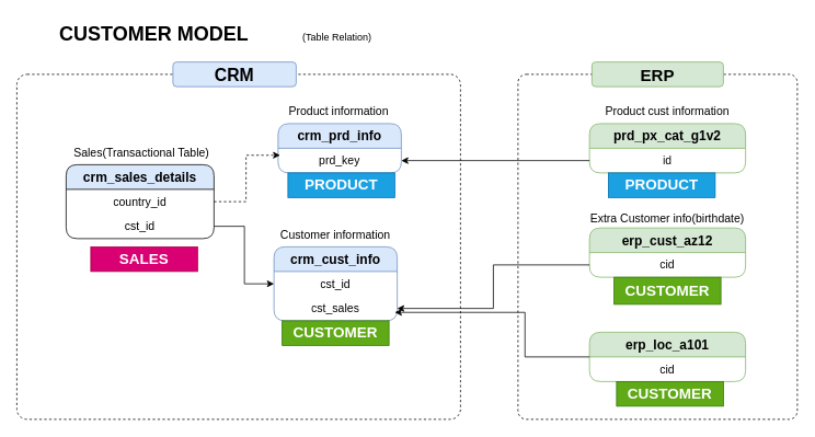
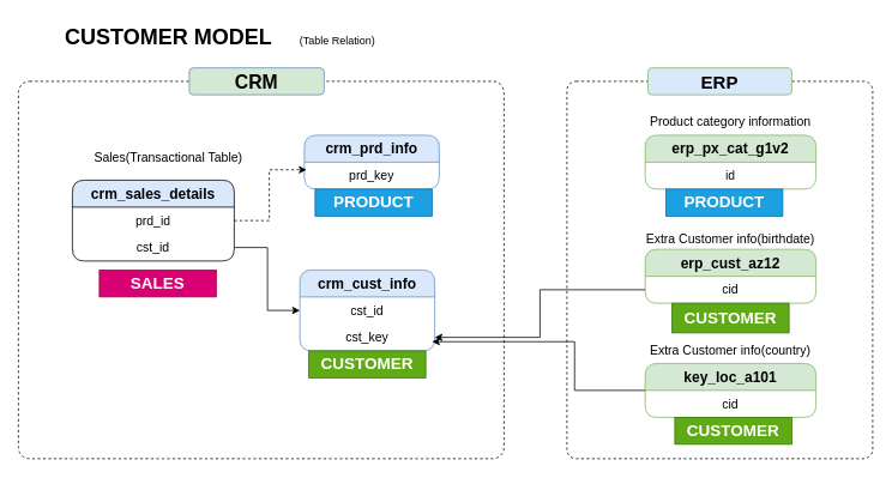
  <mxCell id="0" />
  <mxCell id="1" parent="0" />
  <mxCell id="2" value="" style="rounded=1;whiteSpace=wrap;html=1;arcSize=3;fillColor=none;dashed=1;" parent="1" vertex="1"><mxGeometry x="630" y="90" width="340" height="420" as="geometry" /></mxCell>
  <mxCell id="3" value="&lt;h1 style=&quot;margin-top: 0px;&quot;&gt;CUSTOMER MODEL&lt;/h1&gt;" style="text;html=1;whiteSpace=wrap;overflow=hidden;rounded=0;" parent="1" vertex="1"><mxGeometry x="70" y="20" width="260" height="40" as="geometry" /></mxCell>
- <mxCell id="4" value="(Table Relation)" style="text;html=1;align=center;verticalAlign=middle;whiteSpace=wrap;rounded=0;" parent="1" vertex="1"><mxGeometry x="365" y="30" width="90" height="30" as="geometry" /></mxCell>
+ <mxCell id="4" value="(Table Relation)" style="text;html=1;align=center;verticalAlign=middle;whiteSpace=wrap;rounded=0;" parent="1" vertex="1"><mxGeometry x="330" y="30" width="90" height="30" as="geometry" /></mxCell>
  <mxCell id="5" value="&lt;font style=&quot;font-size: 16px;&quot;&gt;&lt;b&gt;crm_cust_info&lt;/b&gt;&lt;/font&gt;" style="swimlane;fontStyle=0;childLayout=stackLayout;horizontal=1;startSize=30;horizontalStack=0;resizeParent=1;resizeParentMax=0;resizeLast=0;collapsible=1;marginBottom=0;whiteSpace=wrap;html=1;rounded=1;swimlaneLine=1;glass=0;fillColor=#dae8fc;strokeColor=#6c8ebf;" parent="1" vertex="1"><mxGeometry x="333" y="300" width="150" height="90" as="geometry" /></mxCell>
  <mxCell id="6" value="&lt;font style=&quot;font-size: 14px;&quot;&gt;cst_id&lt;/font&gt;" style="text;align=center;verticalAlign=middle;spacingLeft=4;spacingRight=4;overflow=hidden;points=[[0,0.5],[1,0.5]];portConstraint=eastwest;rotatable=0;whiteSpace=wrap;html=1;" parent="5" vertex="1"><mxGeometry y="30" width="150" height="30" as="geometry" /></mxCell>
- <mxCell id="7" value="&lt;font style=&quot;font-size: 14px;&quot;&gt;cst_sales&lt;/font&gt;" style="text;align=center;verticalAlign=middle;spacingLeft=4;spacingRight=4;overflow=hidden;points=[[0,0.5],[1,0.5]];portConstraint=eastwest;rotatable=0;whiteSpace=wrap;html=1;" parent="5" vertex="1"><mxGeometry y="60" width="150" height="30" as="geometry" /></mxCell>
- <mxCell id="8" value="&lt;font style=&quot;font-size: 14px;&quot;&gt;Customer information&lt;/font&gt;" style="text;html=1;align=center;verticalAlign=middle;whiteSpace=wrap;rounded=0;" parent="1" vertex="1"><mxGeometry x="338" y="270" width="140" height="30" as="geometry" /></mxCell>
+ <mxCell id="7" value="&lt;font style=&quot;font-size: 14px;&quot;&gt;cst_key&lt;/font&gt;" style="text;align=center;verticalAlign=middle;spacingLeft=4;spacingRight=4;overflow=hidden;points=[[0,0.5],[1,0.5]];portConstraint=eastwest;rotatable=0;whiteSpace=wrap;html=1;" parent="5" vertex="1"><mxGeometry y="60" width="150" height="30" as="geometry" /></mxCell>
  <mxCell id="9" value="&lt;font style=&quot;font-size: 16px;&quot;&gt;&lt;b&gt;crm_prd_info&lt;/b&gt;&lt;/font&gt;" style="swimlane;fontStyle=0;childLayout=stackLayout;horizontal=1;startSize=30;horizontalStack=0;resizeParent=1;resizeParentMax=0;resizeLast=0;collapsible=1;marginBottom=0;whiteSpace=wrap;html=1;rounded=1;swimlaneLine=1;glass=0;fillColor=#dae8fc;strokeColor=#6c8ebf;" parent="1" vertex="1"><mxGeometry x="338" y="150" width="150" height="60" as="geometry" /></mxCell>
  <mxCell id="10" value="&lt;font style=&quot;font-size: 14px;&quot;&gt;prd&lt;/font&gt;&lt;span style=&quot;font-size: 14px; background-color: transparent; color: light-dark(rgb(0, 0, 0), rgb(255, 255, 255));&quot;&gt;_key&lt;/span&gt;" style="text;align=center;verticalAlign=middle;spacingLeft=4;spacingRight=4;overflow=hidden;points=[[0,0.5],[1,0.5]];portConstraint=eastwest;rotatable=0;whiteSpace=wrap;html=1;" parent="9" vertex="1"><mxGeometry y="30" width="150" height="30" as="geometry" /></mxCell>
- <mxCell id="11" value="&lt;font style=&quot;font-size: 14px;&quot;&gt;Product information&lt;/font&gt;" style="text;html=1;align=center;verticalAlign=middle;whiteSpace=wrap;rounded=0;" parent="1" vertex="1"><mxGeometry x="342" y="120" width="140" height="30" as="geometry" /></mxCell>
  <mxCell id="12" value="&lt;font style=&quot;font-size: 16px;&quot;&gt;&lt;b&gt;crm_sales_details&lt;/b&gt;&lt;/font&gt;" style="swimlane;fontStyle=0;childLayout=stackLayout;horizontal=1;startSize=30;horizontalStack=0;resizeParent=1;resizeParentMax=0;resizeLast=0;collapsible=1;marginBottom=0;whiteSpace=wrap;html=1;rounded=1;swimlaneLine=1;glass=0;fillColor=#dae8fc;strokeColor=default;" parent="1" vertex="1"><mxGeometry x="80" y="200" width="180" height="90" as="geometry" /></mxCell>
- <mxCell id="13" value="&lt;font style=&quot;font-size: 14px;&quot;&gt;country&lt;/font&gt;&lt;span style=&quot;font-size: 14px; background-color: transparent; color: light-dark(rgb(0, 0, 0), rgb(255, 255, 255));&quot;&gt;_id&lt;/span&gt;" style="text;align=center;verticalAlign=middle;spacingLeft=4;spacingRight=4;overflow=hidden;points=[[0,0.5],[1,0.5]];portConstraint=eastwest;rotatable=0;whiteSpace=wrap;html=1;strokeColor=none;rounded=1;fillColor=none;" parent="12" vertex="1"><mxGeometry y="30" width="180" height="30" as="geometry" /></mxCell>
+ <mxCell id="13" value="&lt;font style=&quot;font-size: 14px;&quot;&gt;prd&lt;/font&gt;&lt;span style=&quot;font-size: 14px; background-color: transparent; color: light-dark(rgb(0, 0, 0), rgb(255, 255, 255));&quot;&gt;_id&lt;/span&gt;" style="text;align=center;verticalAlign=middle;spacingLeft=4;spacingRight=4;overflow=hidden;points=[[0,0.5],[1,0.5]];portConstraint=eastwest;rotatable=0;whiteSpace=wrap;html=1;strokeColor=none;rounded=1;fillColor=none;" parent="12" vertex="1"><mxGeometry y="30" width="180" height="30" as="geometry" /></mxCell>
  <mxCell id="14" value="&lt;font style=&quot;font-size: 14px;&quot;&gt;cst_id&lt;/font&gt;" style="text;align=center;verticalAlign=middle;spacingLeft=4;spacingRight=4;overflow=hidden;points=[[0,0.5],[1,0.5]];portConstraint=eastwest;rotatable=0;whiteSpace=wrap;html=1;strokeColor=none;rounded=1;" parent="12" vertex="1"><mxGeometry y="60" width="180" height="30" as="geometry" /></mxCell>
- <mxCell id="15" value="&lt;font style=&quot;font-size: 14px;&quot;&gt;Sales(Transactional Table)&lt;/font&gt;" style="text;html=1;align=center;verticalAlign=middle;whiteSpace=wrap;rounded=0;" parent="1" vertex="1"><mxGeometry x="84" y="170" width="176" height="30" as="geometry" /></mxCell>
+ <mxCell id="15" value="&lt;font style=&quot;font-size: 14px;&quot;&gt;Sales(Transactional Table)&lt;/font&gt;" style="text;html=1;align=center;verticalAlign=middle;whiteSpace=wrap;rounded=0;" parent="1" vertex="1"><mxGeometry x="99" y="160" width="176" height="30" as="geometry" /></mxCell>
  <mxCell id="16" style="edgeStyle=orthogonalEdgeStyle;rounded=0;orthogonalLoop=1;jettySize=auto;html=1;" parent="1" source="14" target="6" edge="1"><mxGeometry relative="1" as="geometry"><Array as="points"><mxPoint x="297" y="275" /><mxPoint x="297" y="345" /></Array></mxGeometry></mxCell>
  <mxCell id="17" value="&lt;font style=&quot;font-size: 16px;&quot;&gt;&lt;b&gt;erp_cust_az12&lt;/b&gt;&lt;/font&gt;" style="swimlane;fontStyle=0;childLayout=stackLayout;horizontal=1;startSize=30;horizontalStack=0;resizeParent=1;resizeParentMax=0;resizeLast=0;collapsible=1;marginBottom=0;whiteSpace=wrap;html=1;rounded=1;swimlaneLine=1;glass=0;fillColor=#d5e8d4;strokeColor=#82b366;" parent="1" vertex="1"><mxGeometry x="717" y="277" width="190" height="60" as="geometry" /></mxCell>
  <mxCell id="18" value="&lt;span style=&quot;font-size: 14px;&quot;&gt;cid&lt;/span&gt;" style="text;align=center;verticalAlign=middle;spacingLeft=4;spacingRight=4;overflow=hidden;points=[[0,0.5],[1,0.5]];portConstraint=eastwest;rotatable=0;whiteSpace=wrap;html=1;" parent="17" vertex="1"><mxGeometry y="30" width="190" height="30" as="geometry" /></mxCell>
  <mxCell id="19" value="&lt;font style=&quot;font-size: 14px;&quot;&gt;Extra Customer info(birthdate)&lt;/font&gt;" style="text;html=1;align=center;verticalAlign=middle;whiteSpace=wrap;rounded=0;" parent="1" vertex="1"><mxGeometry x="714" y="250" width="196" height="30" as="geometry" /></mxCell>
  <mxCell id="20" style="edgeStyle=orthogonalEdgeStyle;rounded=0;orthogonalLoop=1;jettySize=auto;html=1;entryX=1;entryY=0.5;entryDx=0;entryDy=0;" parent="1" source="18" target="7" edge="1"><mxGeometry relative="1" as="geometry"><Array as="points"><mxPoint x="600" y="322" /><mxPoint x="600" y="375" /></Array></mxGeometry></mxCell>
- <mxCell id="21" value="&lt;font style=&quot;font-size: 16px;&quot;&gt;&lt;b&gt;erp_loc_a101&lt;/b&gt;&lt;/font&gt;" style="swimlane;fontStyle=0;childLayout=stackLayout;horizontal=1;startSize=30;horizontalStack=0;resizeParent=1;resizeParentMax=0;resizeLast=0;collapsible=1;marginBottom=0;whiteSpace=wrap;html=1;rounded=1;swimlaneLine=1;glass=0;fillColor=#d5e8d4;strokeColor=#82b366;" parent="1" vertex="1"><mxGeometry x="717" y="404" width="190" height="60" as="geometry" /></mxCell>
+ <mxCell id="21" value="&lt;font style=&quot;font-size: 16px;&quot;&gt;&lt;b&gt;key_loc_a101&lt;/b&gt;&lt;/font&gt;" style="swimlane;fontStyle=0;childLayout=stackLayout;horizontal=1;startSize=30;horizontalStack=0;resizeParent=1;resizeParentMax=0;resizeLast=0;collapsible=1;marginBottom=0;whiteSpace=wrap;html=1;rounded=1;swimlaneLine=1;glass=0;fillColor=#d5e8d4;strokeColor=#82b366;" parent="1" vertex="1"><mxGeometry x="717" y="404" width="190" height="60" as="geometry" /></mxCell>
  <mxCell id="22" value="&lt;span style=&quot;font-size: 14px;&quot;&gt;cid&lt;/span&gt;" style="text;align=center;verticalAlign=middle;spacingLeft=4;spacingRight=4;overflow=hidden;points=[[0,0.5],[1,0.5]];portConstraint=eastwest;rotatable=0;whiteSpace=wrap;html=1;" parent="21" vertex="1"><mxGeometry y="30" width="190" height="30" as="geometry" /></mxCell>
- <mxCell id="24" value="&lt;font style=&quot;font-size: 16px;&quot;&gt;&lt;b&gt;prd_px_cat_g1v2&lt;/b&gt;&lt;/font&gt;" style="swimlane;fontStyle=0;childLayout=stackLayout;horizontal=1;startSize=30;horizontalStack=0;resizeParent=1;resizeParentMax=0;resizeLast=0;collapsible=1;marginBottom=0;whiteSpace=wrap;html=1;rounded=1;swimlaneLine=1;glass=0;fillColor=#d5e8d4;strokeColor=#82b366;" parent="1" vertex="1"><mxGeometry x="717" y="150" width="190" height="60" as="geometry" /></mxCell>
+ <mxCell id="23" value="&lt;font style=&quot;font-size: 14px;&quot;&gt;Extra Customer info(country)&lt;/font&gt;" style="text;html=1;align=center;verticalAlign=middle;whiteSpace=wrap;rounded=0;" parent="1" vertex="1"><mxGeometry x="714" y="374" width="196" height="30" as="geometry" /></mxCell>
+ <mxCell id="24" value="&lt;font style=&quot;font-size: 16px;&quot;&gt;&lt;b&gt;erp_px_cat_g1v2&lt;/b&gt;&lt;/font&gt;" style="swimlane;fontStyle=0;childLayout=stackLayout;horizontal=1;startSize=30;horizontalStack=0;resizeParent=1;resizeParentMax=0;resizeLast=0;collapsible=1;marginBottom=0;whiteSpace=wrap;html=1;rounded=1;swimlaneLine=1;glass=0;fillColor=#d5e8d4;strokeColor=#82b366;" parent="1" vertex="1"><mxGeometry x="717" y="150" width="190" height="60" as="geometry" /></mxCell>
  <mxCell id="25" value="&lt;span style=&quot;font-size: 14px;&quot;&gt;id&lt;/span&gt;" style="text;align=center;verticalAlign=middle;spacingLeft=4;spacingRight=4;overflow=hidden;points=[[0,0.5],[1,0.5]];portConstraint=eastwest;rotatable=0;whiteSpace=wrap;html=1;" parent="24" vertex="1"><mxGeometry y="30" width="190" height="30" as="geometry" /></mxCell>
- <mxCell id="26" value="&lt;font style=&quot;font-size: 14px;&quot;&gt;Product cust information&lt;/font&gt;" style="text;html=1;align=center;verticalAlign=middle;whiteSpace=wrap;rounded=0;" parent="1" vertex="1"><mxGeometry x="714" y="120" width="196" height="30" as="geometry" /></mxCell>
- <mxCell id="27" style="edgeStyle=orthogonalEdgeStyle;rounded=0;orthogonalLoop=1;jettySize=auto;html=1;entryX=1;entryY=0.5;entryDx=0;entryDy=0;" parent="1" source="25" target="10" edge="1"><mxGeometry relative="1" as="geometry" /></mxCell>
+ <mxCell id="26" value="&lt;font style=&quot;font-size: 14px;&quot;&gt;Product category information&lt;/font&gt;" style="text;html=1;align=center;verticalAlign=middle;whiteSpace=wrap;rounded=0;" parent="1" vertex="1"><mxGeometry x="714" y="120" width="196" height="30" as="geometry" /></mxCell>
  <mxCell id="28" style="edgeStyle=orthogonalEdgeStyle;rounded=0;orthogonalLoop=1;jettySize=auto;html=1;entryX=0.016;entryY=0.283;entryDx=0;entryDy=0;entryPerimeter=0;dashed=1;" parent="1" source="13" target="10" edge="1"><mxGeometry relative="1" as="geometry" /></mxCell>
  <mxCell id="29" value="" style="rounded=1;whiteSpace=wrap;html=1;arcSize=3;fillColor=none;dashed=1;" parent="1" vertex="1"><mxGeometry x="20" y="90" width="540" height="420" as="geometry" /></mxCell>
- <mxCell id="30" value="&lt;b&gt;&lt;font style=&quot;font-size: 21px;&quot;&gt;CRM&lt;/font&gt;&lt;/b&gt;" style="rounded=1;whiteSpace=wrap;html=1;fillColor=#dae8fc;strokeColor=#6c8ebf;" parent="1" vertex="1"><mxGeometry x="210" y="75" width="150" height="30" as="geometry" /></mxCell>
- <mxCell id="31" value="&lt;b&gt;&lt;font style=&quot;font-size: 20px;&quot;&gt;ERP&lt;/font&gt;&lt;/b&gt;" style="rounded=1;whiteSpace=wrap;html=1;fillColor=#d5e8d4;strokeColor=#82b366;" parent="1" vertex="1"><mxGeometry x="720" y="75" width="160" height="30" as="geometry" /></mxCell>
+ <mxCell id="30" value="&lt;b&gt;&lt;font style=&quot;font-size: 21px;&quot;&gt;CRM&lt;/font&gt;&lt;/b&gt;" style="rounded=1;whiteSpace=wrap;html=1;fillColor=#d5e8d4;strokeColor=#6c8ebf;" parent="1" vertex="1"><mxGeometry x="210" y="75" width="150" height="30" as="geometry" /></mxCell>
+ <mxCell id="31" value="&lt;b&gt;&lt;font style=&quot;font-size: 20px;&quot;&gt;ERP&lt;/font&gt;&lt;/b&gt;" style="rounded=1;whiteSpace=wrap;html=1;fillColor=#dae8fc;strokeColor=#82b366;" parent="1" vertex="1"><mxGeometry x="720" y="75" width="160" height="30" as="geometry" /></mxCell>
  <mxCell id="32" value="&lt;b&gt;&lt;font style=&quot;font-size: 18px;&quot;&gt;PRODUCT&lt;/font&gt;&lt;/b&gt;" style="text;html=1;strokeColor=#006EAF;fillColor=#1ba1e2;align=center;verticalAlign=middle;whiteSpace=wrap;overflow=hidden;fontColor=#ffffff;" vertex="1" parent="1"><mxGeometry x="350" y="210" width="130" height="30" as="geometry" /></mxCell>
  <mxCell id="33" value="&lt;b&gt;&lt;font style=&quot;font-size: 18px;&quot;&gt;PRODUCT&lt;/font&gt;&lt;/b&gt;" style="text;html=1;strokeColor=#006EAF;fillColor=#1ba1e2;align=center;verticalAlign=middle;whiteSpace=wrap;overflow=hidden;fontColor=#ffffff;" vertex="1" parent="1"><mxGeometry x="740" y="210" width="130" height="30" as="geometry" /></mxCell>
  <mxCell id="34" value="&lt;b&gt;&lt;font style=&quot;font-size: 18px;&quot;&gt;CUSTOMER&lt;/font&gt;&lt;/b&gt;" style="text;html=1;strokeColor=#2D7600;fillColor=#60a917;align=center;verticalAlign=middle;whiteSpace=wrap;overflow=hidden;fontColor=#ffffff;" vertex="1" parent="1"><mxGeometry x="343" y="390" width="130" height="30" as="geometry" /></mxCell>
  <mxCell id="35" value="&lt;b&gt;&lt;font style=&quot;font-size: 18px;&quot;&gt;CUSTOMER&lt;/font&gt;&lt;/b&gt;" style="text;html=1;strokeColor=#2D7600;fillColor=#60a917;align=center;verticalAlign=middle;whiteSpace=wrap;overflow=hidden;fontColor=#ffffff;" vertex="1" parent="1"><mxGeometry x="747" y="337" width="130" height="33" as="geometry" /></mxCell>
  <mxCell id="36" value="&lt;b&gt;&lt;font style=&quot;font-size: 18px;&quot;&gt;CUSTOMER&lt;/font&gt;&lt;/b&gt;" style="text;html=1;strokeColor=#2D7600;fillColor=#60a917;align=center;verticalAlign=middle;whiteSpace=wrap;overflow=hidden;fontColor=#ffffff;" vertex="1" parent="1"><mxGeometry x="750" y="464" width="130" height="30" as="geometry" /></mxCell>
  <mxCell id="37" style="edgeStyle=orthogonalEdgeStyle;rounded=0;orthogonalLoop=1;jettySize=auto;html=1;entryX=0.852;entryY=0.69;entryDx=0;entryDy=0;entryPerimeter=0;" edge="1" parent="1" source="21" target="29"><mxGeometry relative="1" as="geometry" /></mxCell>
  <mxCell id="38" value="&lt;b&gt;&lt;font style=&quot;font-size: 18px;&quot;&gt;SALES&lt;/font&gt;&lt;/b&gt;" style="text;html=1;strokeColor=#A50040;fillColor=#d80073;align=center;verticalAlign=middle;whiteSpace=wrap;overflow=hidden;fontColor=#ffffff;" vertex="1" parent="1"><mxGeometry x="110" y="300" width="130" height="30" as="geometry" /></mxCell>
